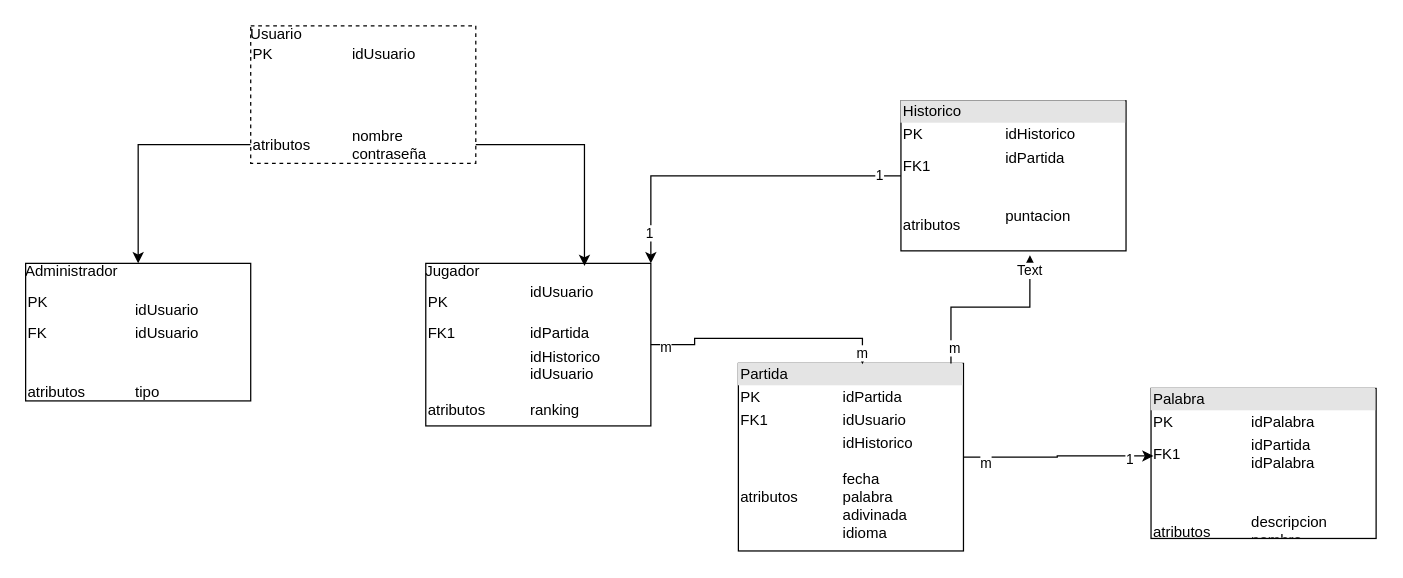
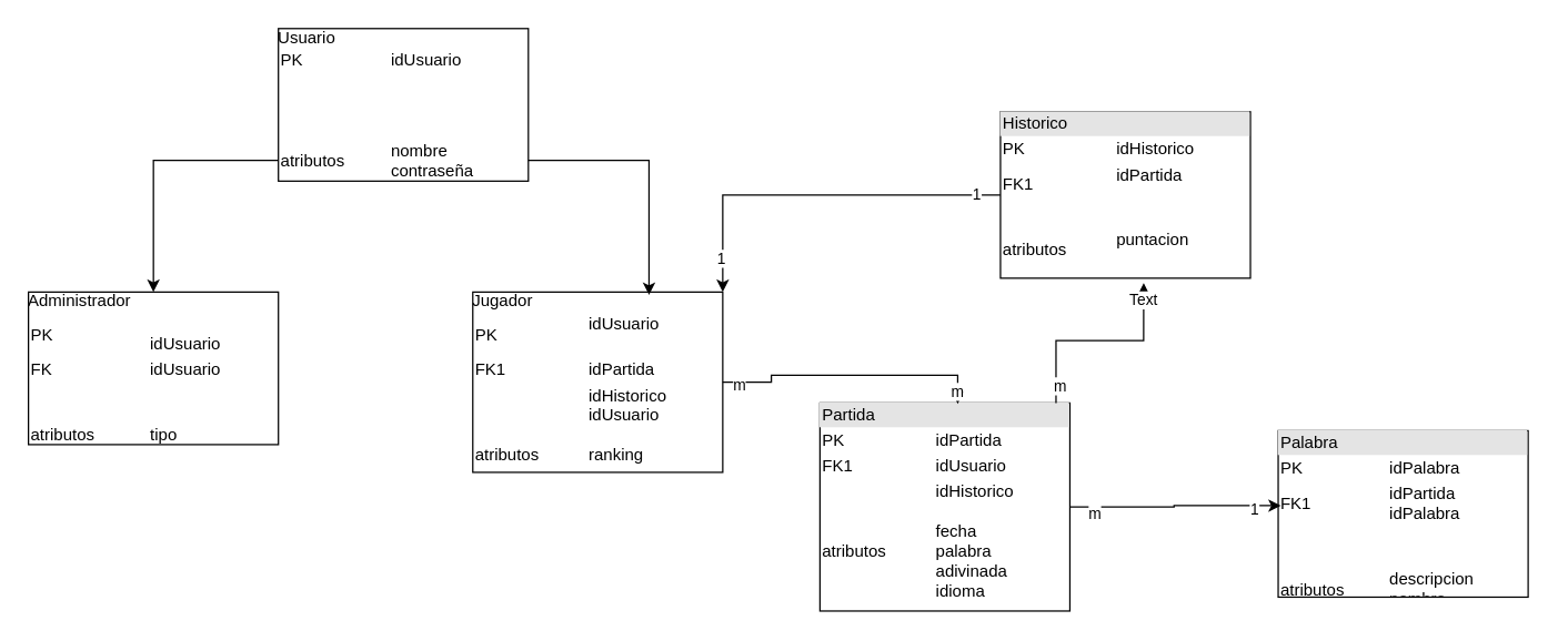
  <mxCell id="0" />
  <mxCell id="1" parent="0" />
  <mxCell id="2" value="&lt;div style=&quot;box-sizing: border-box; width: 100%; background: rgb(228, 228, 228); padding: 2px;&quot;&gt;Partida&lt;/div&gt;&lt;table style=&quot;width:100%;font-size:1em;&quot; cellpadding=&quot;2&quot; cellspacing=&quot;0&quot;&gt;&lt;tbody&gt;&lt;tr&gt;&lt;td&gt;PK&lt;/td&gt;&lt;td&gt;idPartida&lt;/td&gt;&lt;/tr&gt;&lt;tr&gt;&lt;td&gt;FK1&lt;/td&gt;&lt;td&gt;idUsuario&lt;/td&gt;&lt;/tr&gt;&lt;tr&gt;&lt;td&gt;&lt;br&gt;atributos&lt;/td&gt;&lt;td&gt;idHistorico&lt;br&gt;&lt;br&gt;fecha&lt;br&gt;palabra&lt;br&gt;adivinada&lt;br&gt;idioma&lt;br&gt;&lt;/td&gt;&lt;/tr&gt;&lt;/tbody&gt;&lt;/table&gt;" style="verticalAlign=top;align=left;overflow=fill;html=1;whiteSpace=wrap;" vertex="1" parent="1"><mxGeometry x="590" y="290" width="180" height="150" as="geometry" /></mxCell>
  <mxCell id="3" value="Administrador&lt;table style=&quot;width:100%;font-size:1em;&quot; cellpadding=&quot;2&quot; cellspacing=&quot;0&quot;&gt;&lt;tbody&gt;&lt;tr&gt;&lt;td&gt;PK&lt;/td&gt;&lt;td&gt;&lt;br&gt;idUsuario&lt;/td&gt;&lt;/tr&gt;&lt;tr&gt;&lt;td&gt;FK&lt;br&gt;&lt;/td&gt;&lt;td&gt;idUsuario&lt;br&gt;&lt;/td&gt;&lt;/tr&gt;&lt;tr&gt;&lt;td&gt;&lt;br&gt;atributos&lt;br&gt;&lt;/td&gt;&lt;td&gt;&lt;br&gt;&lt;br&gt;tipo&lt;br&gt;&lt;br&gt;&lt;/td&gt;&lt;/tr&gt;&lt;/tbody&gt;&lt;/table&gt;" style="verticalAlign=top;align=left;overflow=fill;html=1;whiteSpace=wrap;" vertex="1" parent="1"><mxGeometry x="20" y="210" width="180" height="110" as="geometry" /></mxCell>
  <mxCell id="4" value="Jugador&lt;table style=&quot;width:100%;font-size:1em;&quot; cellpadding=&quot;2&quot; cellspacing=&quot;0&quot;&gt;&lt;tbody&gt;&lt;tr&gt;&lt;td&gt;PK&lt;/td&gt;&lt;td&gt;idUsuario&lt;br&gt;&lt;br&gt;&lt;/td&gt;&lt;/tr&gt;&lt;tr&gt;&lt;td&gt;FK1&lt;/td&gt;&lt;td&gt;idPartida&lt;/td&gt;&lt;/tr&gt;&lt;tr&gt;&lt;td&gt;&lt;br&gt;atributos&lt;/td&gt;&lt;td&gt;idHistorico&lt;br&gt;idUsuario&lt;br&gt;&lt;br&gt;ranking&lt;br&gt;&lt;br&gt;&lt;br&gt;&lt;/td&gt;&lt;/tr&gt;&lt;/tbody&gt;&lt;/table&gt;" style="verticalAlign=top;align=left;overflow=fill;html=1;whiteSpace=wrap;" vertex="1" parent="1"><mxGeometry x="340" y="210" width="180" height="130" as="geometry" /></mxCell>
  <mxCell id="5" style="edgeStyle=orthogonalEdgeStyle;rounded=0;orthogonalLoop=1;jettySize=auto;html=1;entryX=0.5;entryY=0;entryDx=0;entryDy=0;" edge="1" parent="1" source="6" target="3"><mxGeometry relative="1" as="geometry"><Array as="points"><mxPoint x="110" y="115" /></Array></mxGeometry></mxCell>
- <mxCell id="6" value="Usuario&lt;table style=&quot;width:100%;font-size:1em;&quot; cellpadding=&quot;2&quot; cellspacing=&quot;0&quot;&gt;&lt;tbody&gt;&lt;tr&gt;&lt;td&gt;PK&lt;/td&gt;&lt;td&gt;idUsuario&lt;br&gt;&lt;/td&gt;&lt;/tr&gt;&lt;tr&gt;&lt;td&gt;&lt;br&gt;&lt;/td&gt;&lt;td&gt;&lt;br&gt;&lt;/td&gt;&lt;/tr&gt;&lt;tr&gt;&lt;td&gt;atributos&lt;/td&gt;&lt;td&gt;&lt;br&gt;&lt;br&gt;nombre&lt;br&gt;contraseña&lt;br&gt;&lt;br&gt;&lt;br&gt;&lt;/td&gt;&lt;/tr&gt;&lt;/tbody&gt;&lt;/table&gt;" style="verticalAlign=top;align=left;overflow=fill;html=1;whiteSpace=wrap;dashed=1;" vertex="1" parent="1"><mxGeometry x="200" y="20" width="180" height="110" as="geometry" /></mxCell>
+ <mxCell id="6" value="Usuario&lt;table style=&quot;width:100%;font-size:1em;&quot; cellpadding=&quot;2&quot; cellspacing=&quot;0&quot;&gt;&lt;tbody&gt;&lt;tr&gt;&lt;td&gt;PK&lt;/td&gt;&lt;td&gt;idUsuario&lt;br&gt;&lt;/td&gt;&lt;/tr&gt;&lt;tr&gt;&lt;td&gt;&lt;br&gt;&lt;/td&gt;&lt;td&gt;&lt;br&gt;&lt;/td&gt;&lt;/tr&gt;&lt;tr&gt;&lt;td&gt;atributos&lt;/td&gt;&lt;td&gt;&lt;br&gt;&lt;br&gt;nombre&lt;br&gt;contraseña&lt;br&gt;&lt;br&gt;&lt;br&gt;&lt;/td&gt;&lt;/tr&gt;&lt;/tbody&gt;&lt;/table&gt;" style="verticalAlign=top;align=left;overflow=fill;html=1;whiteSpace=wrap;" vertex="1" parent="1"><mxGeometry x="200" y="20" width="180" height="110" as="geometry" /></mxCell>
  <mxCell id="7" style="edgeStyle=orthogonalEdgeStyle;rounded=0;orthogonalLoop=1;jettySize=auto;html=1;entryX=0.705;entryY=0.016;entryDx=0;entryDy=0;entryPerimeter=0;" edge="1" parent="1" source="6" target="4"><mxGeometry relative="1" as="geometry"><Array as="points"><mxPoint x="467" y="115" /></Array></mxGeometry></mxCell>
  <mxCell id="8" style="edgeStyle=orthogonalEdgeStyle;rounded=0;orthogonalLoop=1;jettySize=auto;html=1;entryX=0.551;entryY=0.004;entryDx=0;entryDy=0;entryPerimeter=0;" edge="1" parent="1" source="4" target="2"><mxGeometry relative="1" as="geometry" /></mxCell>
  <mxCell id="9" value="m" style="edgeLabel;html=1;align=center;verticalAlign=middle;resizable=0;points=[];" vertex="1" connectable="0" parent="8"><mxGeometry x="-0.884" y="-1" relative="1" as="geometry"><mxPoint as="offset" /></mxGeometry></mxCell>
  <mxCell id="10" value="m" style="edgeLabel;html=1;align=center;verticalAlign=middle;resizable=0;points=[];" vertex="1" connectable="0" parent="8"><mxGeometry x="0.909" y="-1" relative="1" as="geometry"><mxPoint as="offset" /></mxGeometry></mxCell>
  <mxCell id="11" style="edgeStyle=orthogonalEdgeStyle;rounded=0;orthogonalLoop=1;jettySize=auto;html=1;entryX=1;entryY=0;entryDx=0;entryDy=0;" edge="1" parent="1" source="14" target="4"><mxGeometry relative="1" as="geometry" /></mxCell>
  <mxCell id="12" value="1" style="edgeLabel;html=1;align=center;verticalAlign=middle;resizable=0;points=[];" vertex="1" connectable="0" parent="11"><mxGeometry x="-0.867" y="-1" relative="1" as="geometry"><mxPoint as="offset" /></mxGeometry></mxCell>
  <mxCell id="13" value="1" style="edgeLabel;html=1;align=center;verticalAlign=middle;resizable=0;points=[];" vertex="1" connectable="0" parent="11"><mxGeometry x="0.815" y="-2" relative="1" as="geometry"><mxPoint as="offset" /></mxGeometry></mxCell>
  <mxCell id="14" value="&lt;div style=&quot;box-sizing: border-box; width: 100%; background: rgb(228, 228, 228); padding: 2px;&quot;&gt;Historico&lt;br&gt;&lt;/div&gt;&lt;table style=&quot;width:100%;font-size:1em;&quot; cellpadding=&quot;2&quot; cellspacing=&quot;0&quot;&gt;&lt;tbody&gt;&lt;tr&gt;&lt;td&gt;PK&lt;/td&gt;&lt;td&gt;idHistorico&lt;/td&gt;&lt;/tr&gt;&lt;tr&gt;&lt;td&gt;FK1&lt;/td&gt;&lt;td&gt;idPartida&lt;br&gt;&lt;br&gt;&lt;/td&gt;&lt;/tr&gt;&lt;tr&gt;&lt;td&gt;&lt;br&gt;atributos&lt;/td&gt;&lt;td&gt;&lt;br&gt;puntacion&lt;br&gt;&lt;br&gt;&lt;/td&gt;&lt;/tr&gt;&lt;/tbody&gt;&lt;/table&gt;" style="verticalAlign=top;align=left;overflow=fill;html=1;whiteSpace=wrap;" vertex="1" parent="1"><mxGeometry x="720" y="80" width="180" height="120" as="geometry" /></mxCell>
  <mxCell id="15" style="edgeStyle=orthogonalEdgeStyle;rounded=0;orthogonalLoop=1;jettySize=auto;html=1;entryX=0.573;entryY=1.029;entryDx=0;entryDy=0;entryPerimeter=0;" edge="1" parent="1" source="2" target="14"><mxGeometry relative="1" as="geometry"><Array as="points"><mxPoint x="760" y="245" /><mxPoint x="823" y="245" /></Array></mxGeometry></mxCell>
  <mxCell id="16" value="m" style="edgeLabel;html=1;align=center;verticalAlign=middle;resizable=0;points=[];" vertex="1" connectable="0" parent="15"><mxGeometry x="-0.826" y="-2" relative="1" as="geometry"><mxPoint as="offset" /></mxGeometry></mxCell>
  <mxCell id="17" value="Text" style="edgeLabel;html=1;align=center;verticalAlign=middle;resizable=0;points=[];" vertex="1" connectable="0" parent="15"><mxGeometry x="0.846" y="1" relative="1" as="geometry"><mxPoint as="offset" /></mxGeometry></mxCell>
  <mxCell id="18" value="&lt;div style=&quot;box-sizing: border-box; width: 100%; background: rgb(228, 228, 228); padding: 2px;&quot;&gt;Palabra&lt;/div&gt;&lt;table style=&quot;width:100%;font-size:1em;&quot; cellpadding=&quot;2&quot; cellspacing=&quot;0&quot;&gt;&lt;tbody&gt;&lt;tr&gt;&lt;td&gt;PK&lt;/td&gt;&lt;td&gt;idPalabra&lt;/td&gt;&lt;/tr&gt;&lt;tr&gt;&lt;td&gt;FK1&lt;/td&gt;&lt;td&gt;idPartida&lt;br&gt;idPalabra&lt;br&gt;&lt;/td&gt;&lt;/tr&gt;&lt;tr&gt;&lt;td&gt;&lt;br&gt;atributos&lt;/td&gt;&lt;td&gt;&lt;br&gt;&lt;br&gt;descripcion&lt;br&gt;nombre&lt;br&gt;&lt;br&gt;&lt;/td&gt;&lt;/tr&gt;&lt;/tbody&gt;&lt;/table&gt;" style="verticalAlign=top;align=left;overflow=fill;html=1;whiteSpace=wrap;" vertex="1" parent="1"><mxGeometry x="920" y="310" width="180" height="120" as="geometry" /></mxCell>
  <mxCell id="19" style="edgeStyle=orthogonalEdgeStyle;rounded=0;orthogonalLoop=1;jettySize=auto;html=1;entryX=0.011;entryY=0.45;entryDx=0;entryDy=0;entryPerimeter=0;" edge="1" parent="1" source="2" target="18"><mxGeometry relative="1" as="geometry" /></mxCell>
  <mxCell id="20" value="m" style="edgeLabel;html=1;align=center;verticalAlign=middle;resizable=0;points=[];" vertex="1" connectable="0" parent="19"><mxGeometry x="-0.774" y="-4" relative="1" as="geometry"><mxPoint as="offset" /></mxGeometry></mxCell>
  <mxCell id="21" value="1" style="edgeLabel;html=1;align=center;verticalAlign=middle;resizable=0;points=[];" vertex="1" connectable="0" parent="19"><mxGeometry x="0.745" y="-2" relative="1" as="geometry"><mxPoint as="offset" /></mxGeometry></mxCell>
